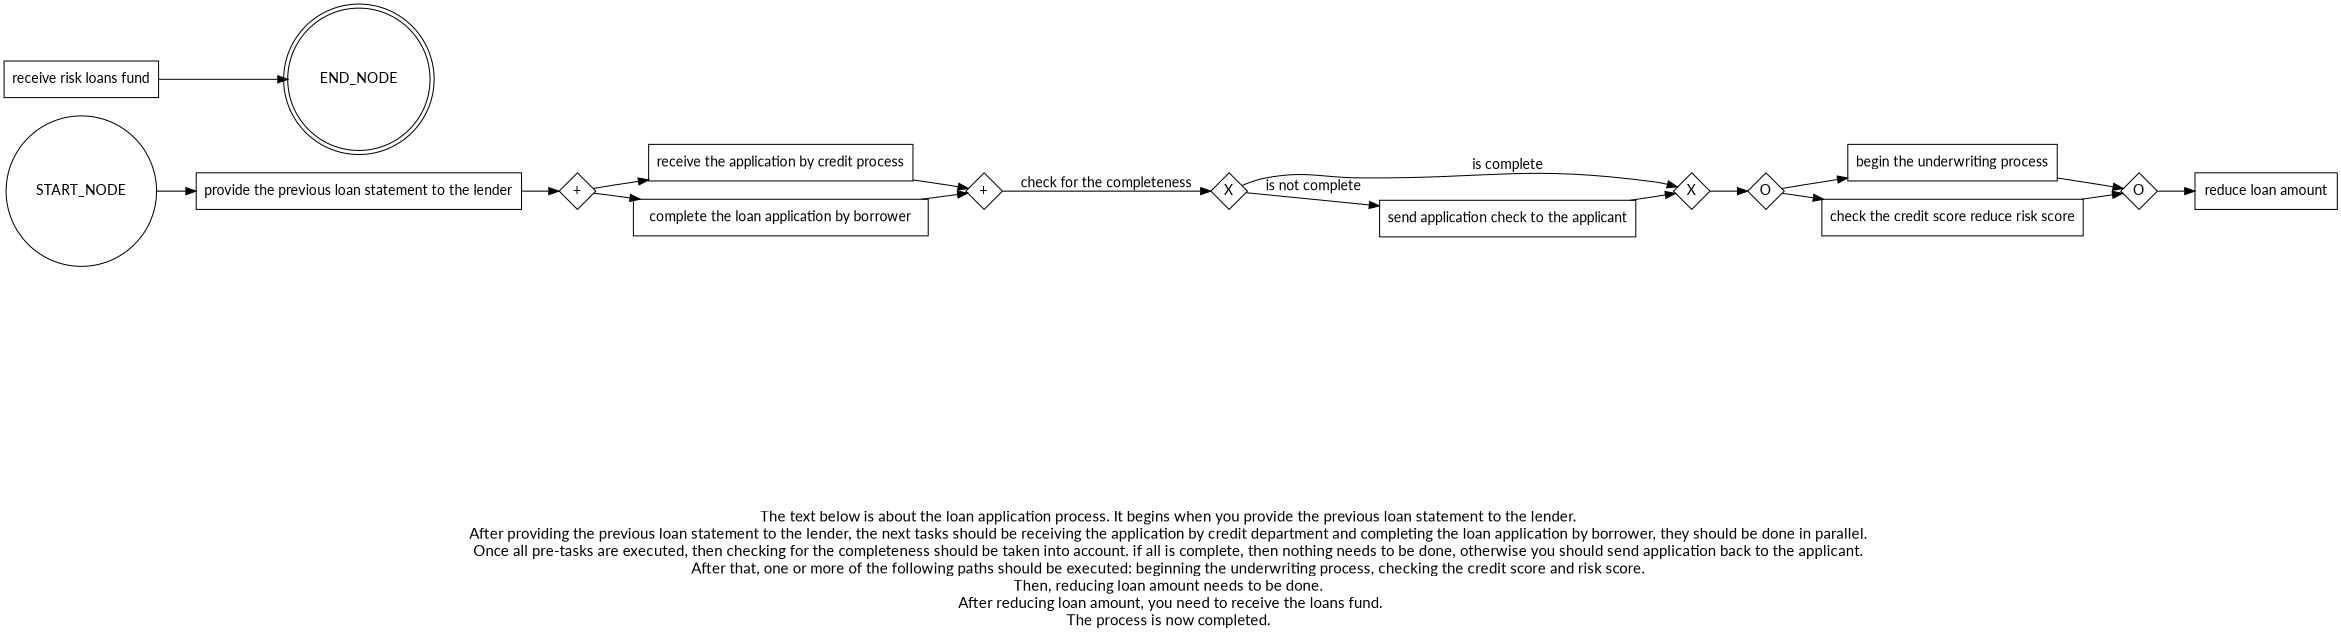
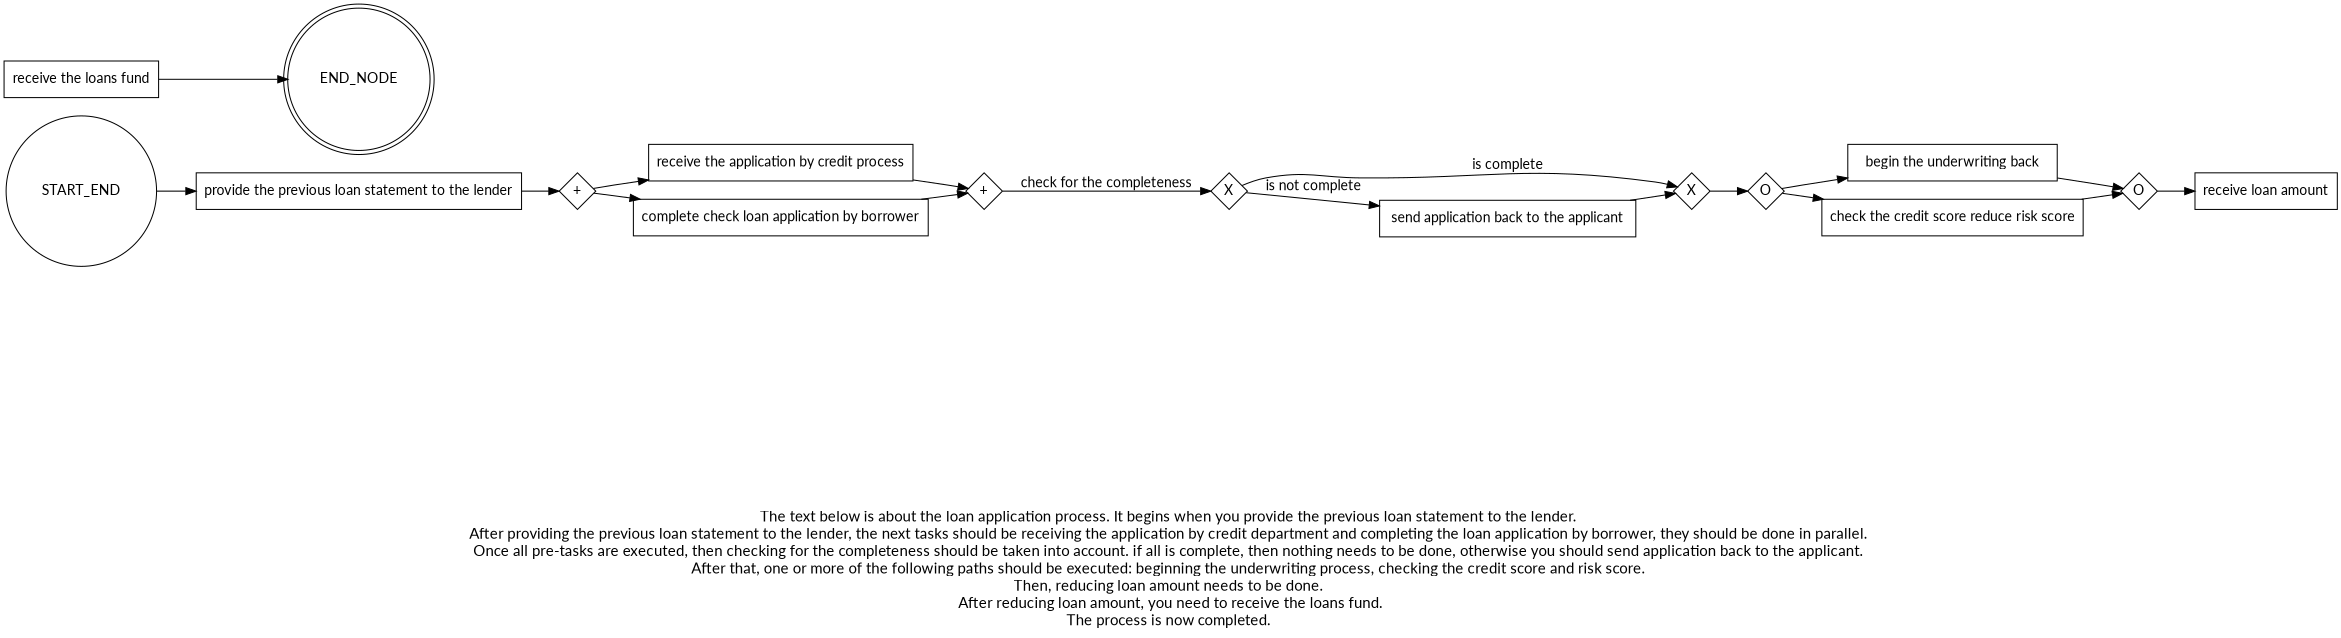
  digraph {
    fontname=Lato
    fontsize=15
    label="\n\n\nThe text below is about the loan application process. It begins when you provide the previous loan statement to the lender. \nAfter providing the previous loan statement to the lender, the next tasks should be receiving the application by credit department and completing the loan application by borrower, they should be done in parallel. \nOnce all pre-tasks are executed, then checking for the completeness should be taken into account. if all is complete, then nothing needs to be done, otherwise you should send application back to the applicant. \nAfter that, one or more of the following paths should be executed: beginning the underwriting process, checking the credit score and risk score. \nThen, reducing loan amount needs to be done. \nAfter reducing loan amount, you need to receive the loans fund.\nThe process is now completed. \n"
    rankdir=LR
    node [fontname=Lato shape=box]
    edge [fontname=Lato]
    n1 [fixedsize=true label=X shape=diamond width=0.5]
    "provide the previous loan statement to the lender"
    n3 [fixedsize=true label="+" shape=diamond width=0.5]
    n4 [label="receive the application by credit process"]
-   "complete the loan application by borrower"
+   "complete the loan application by borrower" [label="complete check loan application by borrower"]
    n6 [fixedsize=true label="+" shape=diamond width=0.5]
    n7 [fixedsize=true label=X shape=diamond width=0.5]
-   "send application back to the applicant" [label="send application check to the applicant"]
+   "send application back to the applicant"
    n9 [fixedsize=true label=O shape=diamond width=0.5]
-   "begin the underwriting process"
+   "begin the underwriting process" [label="begin the underwriting back"]
    n11 [label="check the credit score reduce risk score"]
    n12 [fixedsize=true label=O shape=diamond width=0.5]
-   "reduce loan amount"
-   "receive the loans fund" [label="receive risk loans fund"]
+   "reduce loan amount" [label="receive loan amount"]
+   "receive the loans fund"
    END_NODE [shape=doublecircle width=0.2]
-   START_NODE [shape=circle width=0.3]
+   START_NODE [shape=circle width=0.3 label=START_END]
    subgraph sub_1 {
      "provide the previous loan statement to the lender"
      n3
      n4
      "complete the loan application by borrower"
      n6
      n7
      "send application back to the applicant"
      n9
      "begin the underwriting process"
      n11
      n12
      "reduce loan amount"
      "receive the loans fund"
      subgraph sub_2 {
        color=white
        label="check for the completeness"
        n1
      }
    }
    n1 -> n7 [label="is complete"]
    n1 -> "send application back to the applicant" [label="is not complete"]
    "provide the previous loan statement to the lender" -> n3
    n3 -> n4
    n3 -> "complete the loan application by borrower"
    n4 -> n6
    "complete the loan application by borrower" -> n6
    n6 -> n1 [label="check for the completeness"]
    n7 -> n9
    "send application back to the applicant" -> n7
    n9 -> "begin the underwriting process"
    n9 -> n11
    "begin the underwriting process" -> n12
    n11 -> n12
    n12 -> "reduce loan amount"
    "receive the loans fund" -> END_NODE
    START_NODE -> "provide the previous loan statement to the lender"
  }
